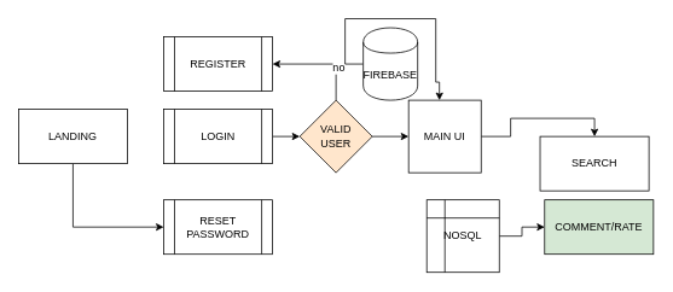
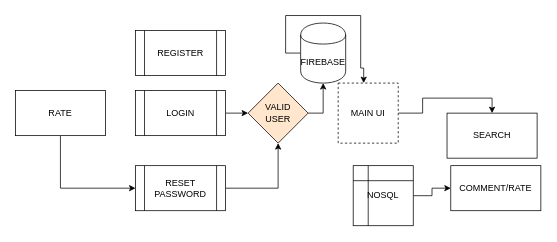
  <mxCell id="0" />
  <mxCell id="1" parent="0" />
  <mxCell id="2" style="edgeStyle=orthogonalEdgeStyle;rounded=0;orthogonalLoop=1;jettySize=auto;html=1;exitX=0.5;exitY=1;exitDx=0;exitDy=0;entryX=0;entryY=0.5;entryDx=0;entryDy=0;" edge="1" parent="1" source="3" target="12"><mxGeometry relative="1" as="geometry" /></mxCell>
- <mxCell id="3" value="LANDING" style="rounded=0;whiteSpace=wrap;html=1;" vertex="1" parent="1"><mxGeometry x="20" y="120" width="120" height="60" as="geometry" /></mxCell>
+ <mxCell id="3" value="RATE" style="rounded=0;whiteSpace=wrap;html=1;" vertex="1" parent="1"><mxGeometry x="20" y="120" width="120" height="60" as="geometry" /></mxCell>
  <mxCell id="4" style="edgeStyle=orthogonalEdgeStyle;rounded=0;orthogonalLoop=1;jettySize=auto;html=1;exitX=1;exitY=0.5;exitDx=0;exitDy=0;entryX=0;entryY=0.5;entryDx=0;entryDy=0;" edge="1" parent="1" source="5" target="9"><mxGeometry relative="1" as="geometry" /></mxCell>
  <mxCell id="5" value="LOGIN" style="shape=process;whiteSpace=wrap;html=1;backgroundOutline=1;" vertex="1" parent="1"><mxGeometry x="180" y="120" width="120" height="60" as="geometry" /></mxCell>
- <mxCell id="6" style="edgeStyle=orthogonalEdgeStyle;rounded=0;orthogonalLoop=1;jettySize=auto;html=1;exitX=0.5;exitY=0;exitDx=0;exitDy=0;entryX=1;entryY=0.5;entryDx=0;entryDy=0;" edge="1" parent="1" source="9" target="10"><mxGeometry relative="1" as="geometry" /></mxCell>
- <mxCell id="7" value="no&lt;br&gt;" style="text;html=1;resizable=0;points=[];align=center;verticalAlign=middle;labelBackgroundColor=#ffffff;" vertex="1" connectable="0" parent="6"><mxGeometry x="-0.327" y="-2" relative="1" as="geometry"><mxPoint as="offset" /></mxGeometry></mxCell>
- <mxCell id="8" style="edgeStyle=orthogonalEdgeStyle;rounded=0;orthogonalLoop=1;jettySize=auto;html=1;exitX=1;exitY=0.5;exitDx=0;exitDy=0;" edge="1" parent="1" source="9" target="14"><mxGeometry relative="1" as="geometry" /></mxCell>
+ <mxCell id="8" style="edgeStyle=orthogonalEdgeStyle;rounded=0;orthogonalLoop=1;jettySize=auto;html=1;exitX=1;exitY=0.5;exitDx=0;exitDy=0;" edge="1" parent="1" source="9" target="16"><mxGeometry relative="1" as="geometry" /></mxCell>
  <mxCell id="9" value="VALID &lt;br&gt;USER" style="rhombus;whiteSpace=wrap;html=1;fillColor=#ffe6cc;" vertex="1" parent="1"><mxGeometry x="330" y="110" width="80" height="80" as="geometry" /></mxCell>
  <mxCell id="10" value="REGISTER" style="shape=process;whiteSpace=wrap;html=1;backgroundOutline=1;" vertex="1" parent="1"><mxGeometry x="180" y="40" width="120" height="60" as="geometry" /></mxCell>
+ <mxCell id="11" style="edgeStyle=orthogonalEdgeStyle;rounded=0;orthogonalLoop=1;jettySize=auto;html=1;exitX=1;exitY=0.5;exitDx=0;exitDy=0;entryX=0.5;entryY=1;entryDx=0;entryDy=0;" edge="1" parent="1" source="12" target="9"><mxGeometry relative="1" as="geometry" /></mxCell>
  <mxCell id="12" value="RESET PASSWORD" style="shape=process;whiteSpace=wrap;html=1;backgroundOutline=1;" vertex="1" parent="1"><mxGeometry x="180" width="120" height="60" as="geometry" y="220" /></mxCell>
  <mxCell id="13" style="edgeStyle=orthogonalEdgeStyle;rounded=0;orthogonalLoop=1;jettySize=auto;html=1;exitX=1;exitY=0.5;exitDx=0;exitDy=0;entryX=0.5;entryY=0;entryDx=0;entryDy=0;" edge="1" parent="1" source="14" target="19"><mxGeometry relative="1" as="geometry" /></mxCell>
- <mxCell id="14" value="MAIN UI" style="whiteSpace=wrap;html=1;aspect=fixed;" vertex="1" parent="1"><mxGeometry x="450" y="110" width="80" height="80" as="geometry" /></mxCell>
+ <mxCell id="14" value="MAIN UI" style="whiteSpace=wrap;html=1;aspect=fixed;dashed=1;" vertex="1" parent="1"><mxGeometry x="450" y="110" width="80" height="80" as="geometry" /></mxCell>
  <mxCell id="15" style="edgeStyle=orthogonalEdgeStyle;rounded=0;orthogonalLoop=1;jettySize=auto;html=1;exitX=0;exitY=0.5;exitDx=0;exitDy=0;entryX=0.425;entryY=0;entryDx=0;entryDy=0;entryPerimeter=0;" edge="1" parent="1" source="16" target="14"><mxGeometry relative="1" as="geometry"><Array as="points"><mxPoint x="380" y="70" /><mxPoint x="380" y="20" /><mxPoint x="480" y="20" /><mxPoint x="480" y="90" /><mxPoint x="484" y="90" /></Array></mxGeometry></mxCell>
  <mxCell id="16" value="FIREBASE" style="shape=cylinder;whiteSpace=wrap;html=1;boundedLbl=1;backgroundOutline=1;" vertex="1" parent="1"><mxGeometry x="400" y="30" width="60" height="80" as="geometry" /></mxCell>
  <mxCell id="17" style="edgeStyle=orthogonalEdgeStyle;rounded=0;orthogonalLoop=1;jettySize=auto;html=1;exitX=1;exitY=0.5;exitDx=0;exitDy=0;entryX=0;entryY=0.5;entryDx=0;entryDy=0;" edge="1" parent="1" source="18" target="20"><mxGeometry relative="1" as="geometry" /></mxCell>
  <mxCell id="18" value="NOSQL" style="shape=internalStorage;whiteSpace=wrap;html=1;backgroundOutline=1;" vertex="1" parent="1"><mxGeometry x="470" width="80" height="80" as="geometry" y="220" /></mxCell>
  <mxCell id="19" value="SEARCH" style="rounded=0;whiteSpace=wrap;html=1;" vertex="1" parent="1"><mxGeometry x="595" y="150" width="120" height="60" as="geometry" /></mxCell>
- <mxCell id="20" value="COMMENT/RATE" style="rounded=0;whiteSpace=wrap;html=1;fillColor=#d5e8d4;" vertex="1" parent="1"><mxGeometry x="600" width="120" height="60" as="geometry" y="220" /></mxCell>
+ <mxCell id="20" value="COMMENT/RATE" style="rounded=0;whiteSpace=wrap;html=1;" vertex="1" parent="1"><mxGeometry x="600" width="120" height="60" as="geometry" y="220" /></mxCell>
